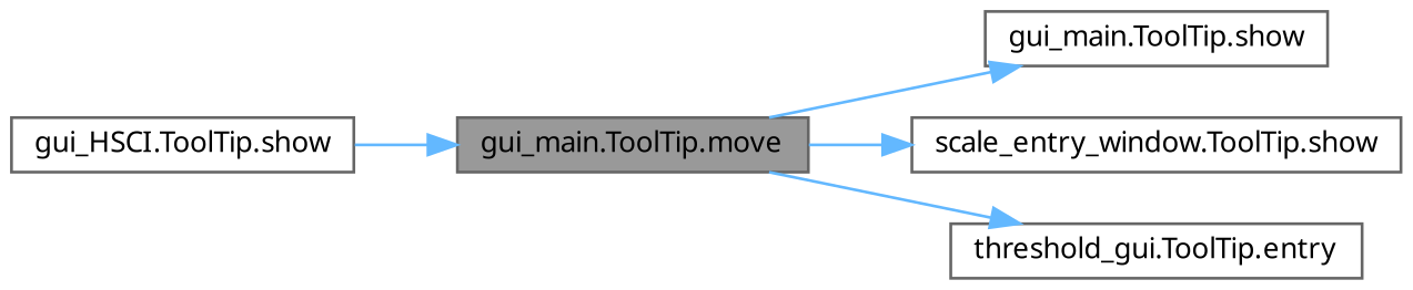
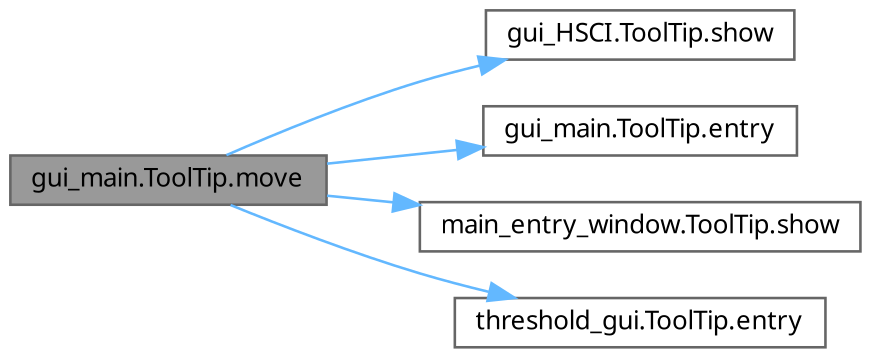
  digraph {
    fontname="Noto Sans"
    rankdir=LR
    node [color=grey40 fillcolor=white fontname="Noto Sans" fontsize=10 shape=box style=filled]
    edge [color=steelblue1 fontname="Noto Sans" fontsize=10 labelfontname=Helvetica labelfontsize=10 style=solid]
    n1 [color=gray40 fillcolor=grey60 fontcolor=black height=0.2 label="gui_main.ToolTip.move" width=0.4]
    n2 [height=0.2 label="gui_HSCI.ToolTip.show" width=0.4]
-   n3 [height=0.2 label="gui_main.ToolTip.show" width=0.4]
-   n4 [height=0.2 label="scale_entry_window.ToolTip.show" width=0.4]
+   n3 [height=0.2 label="gui_main.ToolTip.entry" width=0.4]
+   n4 [height=0.2 label="main_entry_window.ToolTip.show" width=0.4]
    n5 [height=0.2 label="threshold_gui.ToolTip.entry" width=0.4]
-   n2 -> n1
+   n1 -> n2
    n1 -> n3
    n1 -> n4
    n1 -> n5
  }
